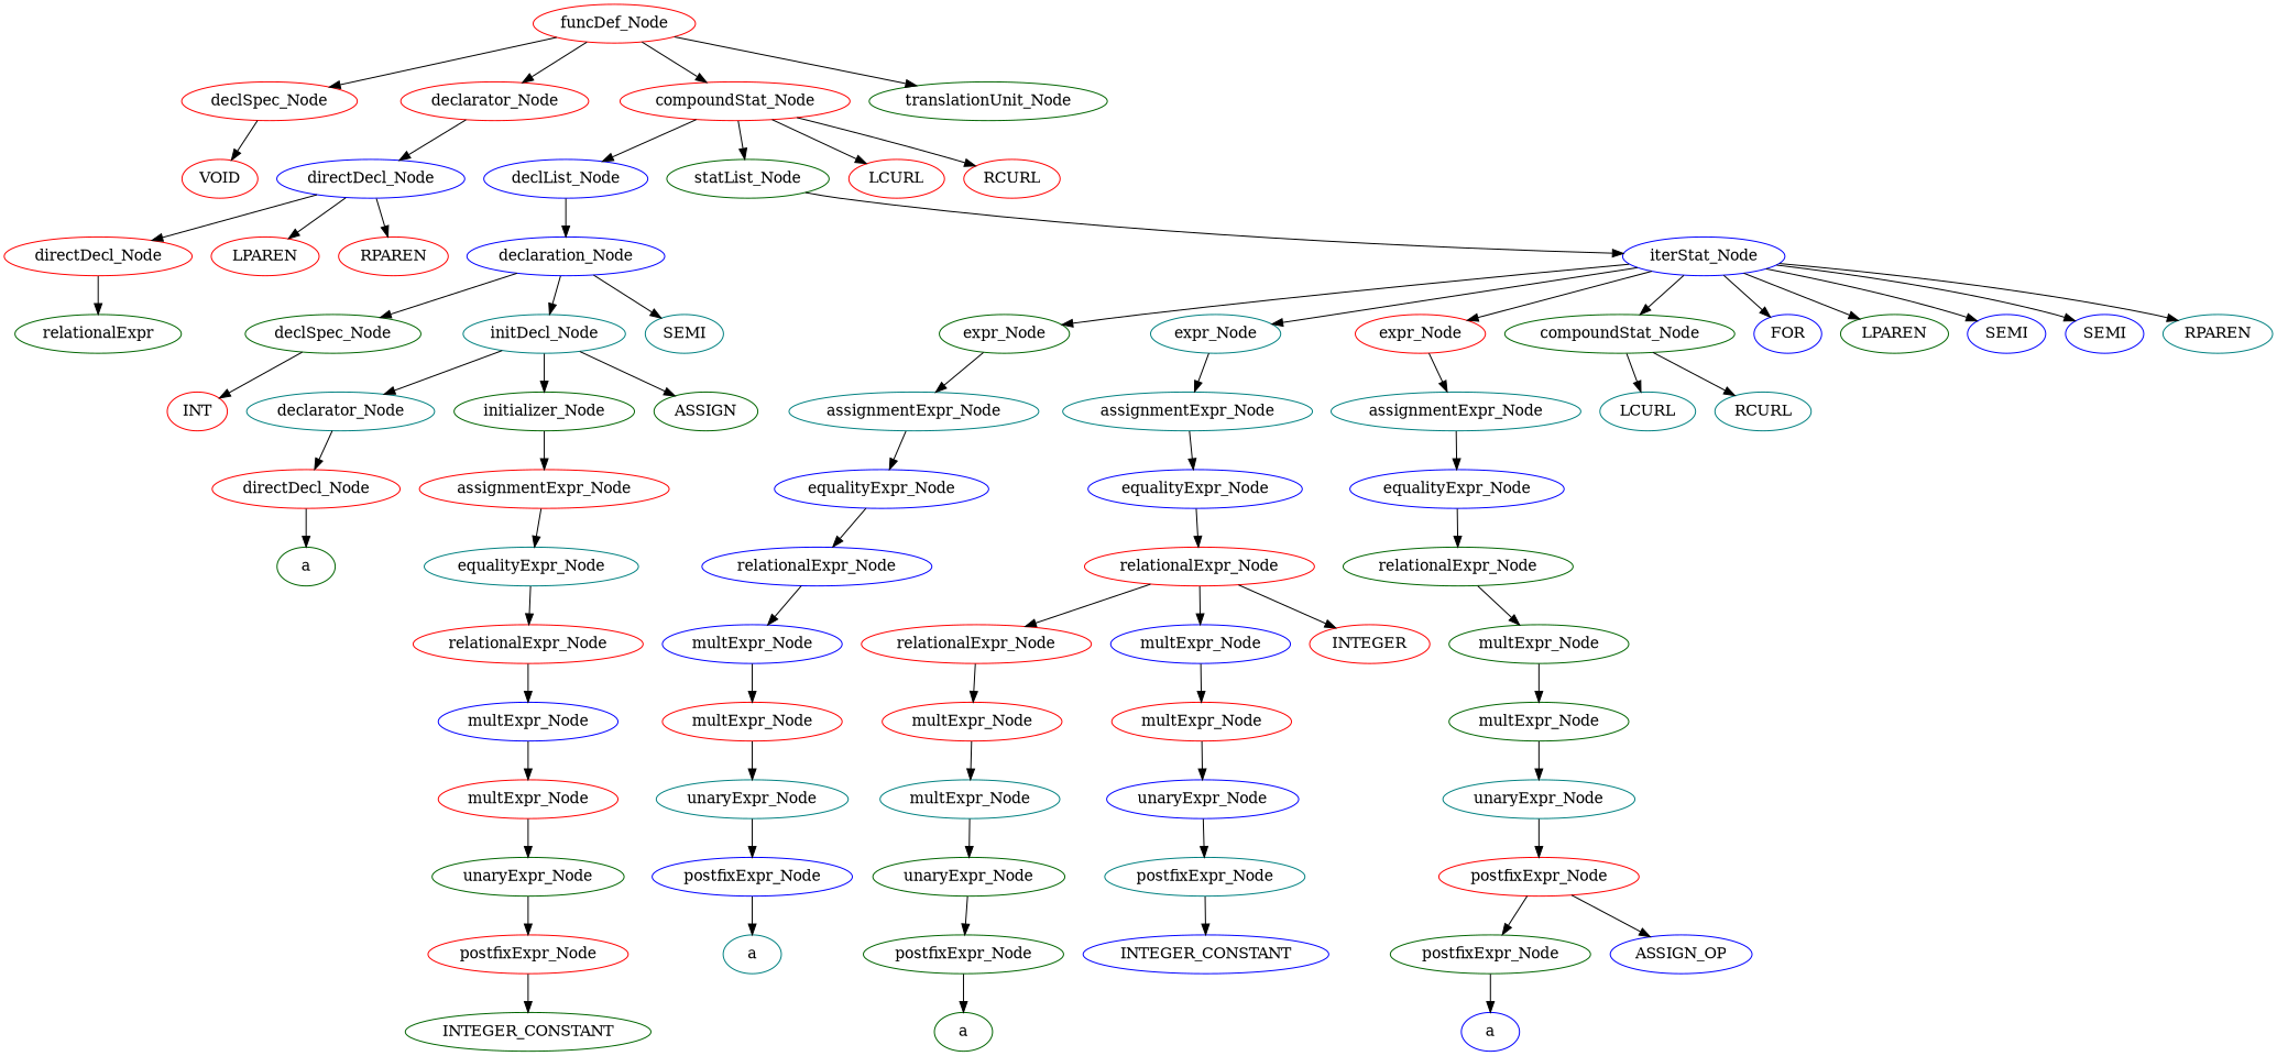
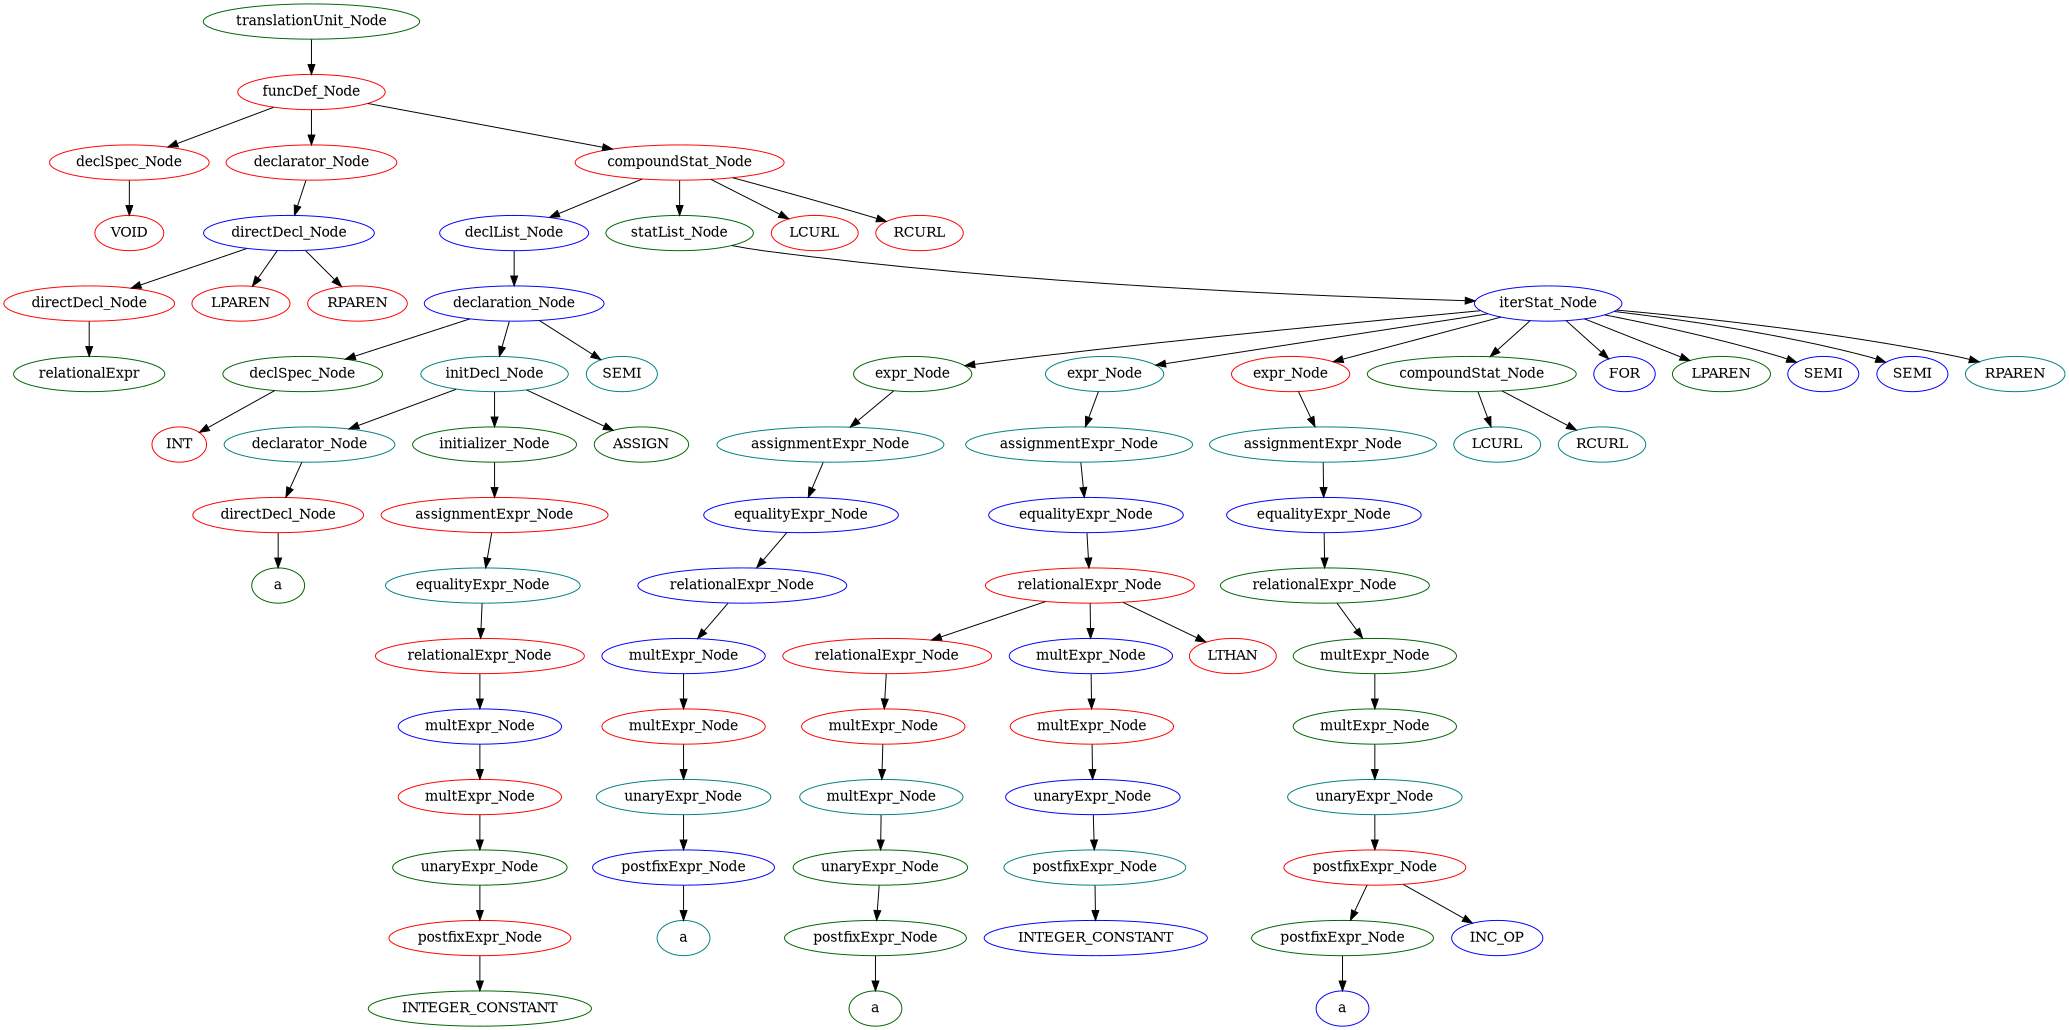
  digraph {
    ordering=out
    node [color=red]
    n1 [label=VOID]
    n2 [label=declSpec_Node]
    n3 [color=darkgreen label=relationalExpr]
    n4 [label=directDecl_Node]
    n5 [color=blue label=directDecl_Node]
    n6 [label=LPAREN]
    n7 [label=RPAREN]
    n8 [label=declarator_Node]
    n9 [label=INT]
    n10 [color=darkgreen label=declSpec_Node]
    n11 [color=darkgreen label=a]
    n12 [label=directDecl_Node]
    n13 [color=teal label=declarator_Node]
    n14 [color=darkgreen label=INTEGER_CONSTANT]
    n15 [label=postfixExpr_Node]
    n16 [color=darkgreen label=unaryExpr_Node]
    n17 [label=multExpr_Node]
    n18 [color=blue label=multExpr_Node]
    n19 [label=relationalExpr_Node]
    n20 [color=teal label=equalityExpr_Node]
    n21 [label=assignmentExpr_Node]
    n22 [color=darkgreen label=initializer_Node]
    n23 [color=teal label=initDecl_Node]
    n24 [color=darkgreen label=ASSIGN]
    n25 [color=blue label=declaration_Node]
    n26 [color=teal label=SEMI]
    n27 [color=blue label=declList_Node]
    n28 [color=teal label=a]
    n29 [color=blue label=postfixExpr_Node]
    n30 [color=teal label=unaryExpr_Node]
    n31 [label=multExpr_Node]
    n32 [color=blue label=multExpr_Node]
    n33 [color=blue label=relationalExpr_Node]
    n34 [color=blue label=equalityExpr_Node]
    n35 [color=teal label=assignmentExpr_Node]
    n36 [color=darkgreen label=expr_Node]
    n37 [color=darkgreen label=a]
    n38 [color=darkgreen label=postfixExpr_Node]
    n39 [color=darkgreen label=unaryExpr_Node]
    n40 [color=teal label=multExpr_Node]
    n41 [label=multExpr_Node]
    n42 [label=relationalExpr_Node]
    n43 [color=blue label=INTEGER_CONSTANT]
    n44 [color=teal label=postfixExpr_Node]
    n45 [color=blue label=unaryExpr_Node]
    n46 [label=multExpr_Node]
    n47 [color=blue label=multExpr_Node]
    n48 [label=relationalExpr_Node]
-   n49 [label=INTEGER]
+   n49 [label=LTHAN]
    n50 [color=blue label=equalityExpr_Node]
    n51 [color=teal label=assignmentExpr_Node]
    n52 [color=teal label=expr_Node]
    n53 [color=blue label=a]
    n54 [color=darkgreen label=postfixExpr_Node]
    n55 [label=postfixExpr_Node]
-   n56 [color=blue label=ASSIGN_OP]
+   n56 [color=blue label=INC_OP]
    n57 [color=teal label=unaryExpr_Node]
    n58 [color=darkgreen label=multExpr_Node]
    n59 [color=darkgreen label=multExpr_Node]
    n60 [color=darkgreen label=relationalExpr_Node]
    n61 [color=blue label=equalityExpr_Node]
    n62 [color=teal label=assignmentExpr_Node]
    n63 [label=expr_Node]
    n64 [color=darkgreen label=compoundStat_Node]
    n65 [color=teal label=LCURL]
    n66 [color=teal label=RCURL]
    n67 [color=blue label=iterStat_Node]
    n68 [color=blue label=FOR]
    n69 [color=darkgreen label=LPAREN]
    n70 [color=blue label=SEMI]
    n71 [color=blue label=SEMI]
    n72 [color=teal label=RPAREN]
    n73 [color=darkgreen label=statList_Node]
    n74 [label=compoundStat_Node]
    n75 [label=LCURL]
    n76 [label=RCURL]
    n77 [label=funcDef_Node]
    n78 [color=darkgreen label=translationUnit_Node]
    n2 -> n1
    n4 -> n3
    n5 -> n4
    n5 -> n6
    n5 -> n7
    n8 -> n5
    n10 -> n9
    n12 -> n11
    n13 -> n12
    n15 -> n14
    n16 -> n15
    n17 -> n16
    n18 -> n17
    n19 -> n18
    n20 -> n19
    n21 -> n20
    n22 -> n21
    n23 -> n13
    n23 -> n22
    n23 -> n24
    n25 -> n10
    n25 -> n23
    n25 -> n26
    n27 -> n25
    n29 -> n28
    n30 -> n29
    n31 -> n30
    n32 -> n31
    n33 -> n32
    n34 -> n33
    n35 -> n34
    n36 -> n35
    n38 -> n37
    n39 -> n38
    n40 -> n39
    n41 -> n40
    n42 -> n41
    n44 -> n43
    n45 -> n44
    n46 -> n45
    n47 -> n46
    n48 -> n42
    n48 -> n47
    n48 -> n49
    n50 -> n48
    n51 -> n50
    n52 -> n51
    n54 -> n53
    n55 -> n54
    n55 -> n56
    n57 -> n55
    n58 -> n57
    n59 -> n58
    n60 -> n59
    n61 -> n60
    n62 -> n61
    n63 -> n62
    n64 -> n65
    n64 -> n66
    n67 -> n36
    n67 -> n52
    n67 -> n63
    n67 -> n64
    n67 -> n68
    n67 -> n69
    n67 -> n70
    n67 -> n71
    n67 -> n72
    n73 -> n67
    n74 -> n27
    n74 -> n73
    n74 -> n75
    n74 -> n76
    n77 -> n2
    n77 -> n8
    n77 -> n74
-   n77 -> n78
+   n78 -> n77
  }
